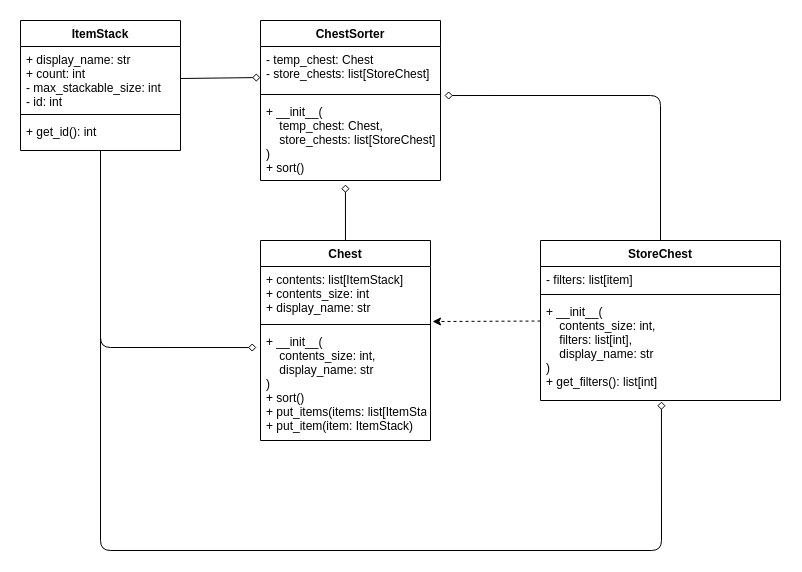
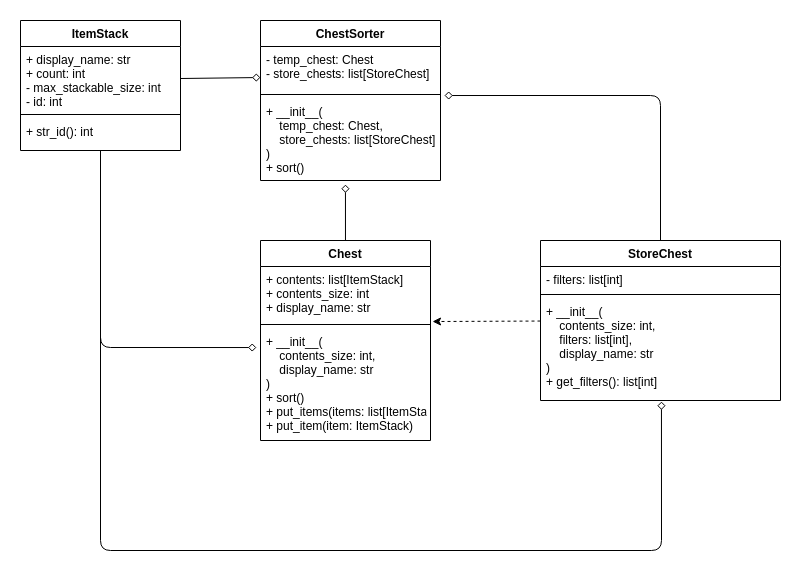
  <mxCell id="0" />
  <mxCell id="1" parent="0" />
  <mxCell id="2" style="edgeStyle=orthogonalEdgeStyle;html=1;endArrow=diamond;endFill=0;entryX=-0.024;entryY=0.17;entryDx=0;entryDy=0;entryPerimeter=0;" parent="1" source="5" target="19" edge="1"><mxGeometry relative="1" as="geometry"><mxPoint x="100" y="350" as="targetPoint" /><Array as="points"><mxPoint x="100" y="347" /></Array></mxGeometry></mxCell>
  <mxCell id="3" style="edgeStyle=orthogonalEdgeStyle;html=1;endArrow=diamond;endFill=0;entryX=0.504;entryY=1.01;entryDx=0;entryDy=0;entryPerimeter=0;" parent="1" source="5" target="14" edge="1"><mxGeometry relative="1" as="geometry"><mxPoint x="670" y="550" as="targetPoint" /><Array as="points"><mxPoint x="100" y="550" /><mxPoint x="661" y="550" /></Array></mxGeometry></mxCell>
  <mxCell id="4" style="edgeStyle=none;html=1;entryX=0;entryY=0.705;entryDx=0;entryDy=0;entryPerimeter=0;endArrow=diamond;endFill=0;exitX=1;exitY=0.5;exitDx=0;exitDy=0;" edge="1" parent="1" source="6" target="21"><mxGeometry relative="1" as="geometry" /></mxCell>
  <mxCell id="5" value="ItemStack" style="swimlane;fontStyle=1;align=center;verticalAlign=top;childLayout=stackLayout;horizontal=1;startSize=26;horizontalStack=0;resizeParent=1;resizeParentMax=0;resizeLast=0;collapsible=1;marginBottom=0;" parent="1" vertex="1"><mxGeometry x="20" y="20" width="160" height="130" as="geometry" /></mxCell>
  <mxCell id="6" value="+ display_name: str&#10;+ count: int&#10;- max_stackable_size: int&#10;- id: int" style="text;strokeColor=none;fillColor=none;align=left;verticalAlign=top;spacingLeft=4;spacingRight=4;overflow=hidden;rotatable=0;points=[[0,0.5],[1,0.5]];portConstraint=eastwest;" parent="5" vertex="1"><mxGeometry y="26" width="160" height="64" as="geometry" /></mxCell>
  <mxCell id="7" value="" style="line;strokeWidth=1;fillColor=none;align=left;verticalAlign=middle;spacingTop=-1;spacingLeft=3;spacingRight=3;rotatable=0;labelPosition=right;points=[];portConstraint=eastwest;" parent="5" vertex="1"><mxGeometry y="90" width="160" height="8" as="geometry" /></mxCell>
- <mxCell id="8" value="+ get_id(): int" style="text;strokeColor=none;fillColor=none;align=left;verticalAlign=top;spacingLeft=4;spacingRight=4;overflow=hidden;rotatable=0;points=[[0,0.5],[1,0.5]];portConstraint=eastwest;" parent="5" vertex="1"><mxGeometry y="98" width="160" height="32" as="geometry" /></mxCell>
+ <mxCell id="8" value="+ str_id(): int" style="text;strokeColor=none;fillColor=none;align=left;verticalAlign=top;spacingLeft=4;spacingRight=4;overflow=hidden;rotatable=0;points=[[0,0.5],[1,0.5]];portConstraint=eastwest;" parent="5" vertex="1"><mxGeometry y="98" width="160" height="32" as="geometry" /></mxCell>
  <mxCell id="9" style="html=1;entryX=1.012;entryY=1.019;entryDx=0;entryDy=0;entryPerimeter=0;endArrow=classic;endFill=1;dashed=1;" parent="1" source="11" target="17" edge="1"><mxGeometry relative="1" as="geometry" /></mxCell>
  <mxCell id="10" style="edgeStyle=orthogonalEdgeStyle;html=1;endArrow=diamond;endFill=0;entryX=1.022;entryY=1.114;entryDx=0;entryDy=0;entryPerimeter=0;" parent="1" source="11" target="21" edge="1"><mxGeometry relative="1" as="geometry"><mxPoint x="660" y="70" as="targetPoint" /></mxGeometry></mxCell>
  <mxCell id="11" value="StoreChest" style="swimlane;fontStyle=1;align=center;verticalAlign=top;childLayout=stackLayout;horizontal=1;startSize=26;horizontalStack=0;resizeParent=1;resizeParentMax=0;resizeLast=0;collapsible=1;marginBottom=0;" parent="1" vertex="1"><mxGeometry x="540" y="240" width="240" height="160" as="geometry" /></mxCell>
- <mxCell id="12" value="- filters: list[item]" style="text;strokeColor=none;fillColor=none;align=left;verticalAlign=top;spacingLeft=4;spacingRight=4;overflow=hidden;rotatable=0;points=[[0,0.5],[1,0.5]];portConstraint=eastwest;" parent="11" vertex="1"><mxGeometry y="26" width="240" height="24" as="geometry" /></mxCell>
+ <mxCell id="12" value="- filters: list[int]" style="text;strokeColor=none;fillColor=none;align=left;verticalAlign=top;spacingLeft=4;spacingRight=4;overflow=hidden;rotatable=0;points=[[0,0.5],[1,0.5]];portConstraint=eastwest;" parent="11" vertex="1"><mxGeometry y="26" width="240" height="24" as="geometry" /></mxCell>
  <mxCell id="13" value="" style="line;strokeWidth=1;fillColor=none;align=left;verticalAlign=middle;spacingTop=-1;spacingLeft=3;spacingRight=3;rotatable=0;labelPosition=right;points=[];portConstraint=eastwest;" parent="11" vertex="1"><mxGeometry y="50" width="240" height="8" as="geometry" /></mxCell>
  <mxCell id="14" value="+ __init__(&#10;    contents_size: int,&#10;    filters: list[int],&#10;    display_name: str&#10;)&#10;+ get_filters(): list[int]" style="text;strokeColor=none;fillColor=none;align=left;verticalAlign=top;spacingLeft=4;spacingRight=4;overflow=hidden;rotatable=0;points=[[0,0.5],[1,0.5]];portConstraint=eastwest;" parent="11" vertex="1"><mxGeometry y="58" width="240" height="102" as="geometry" /></mxCell>
  <mxCell id="15" style="edgeStyle=none;html=1;entryX=0.472;entryY=1.049;entryDx=0;entryDy=0;entryPerimeter=0;endArrow=diamond;endFill=0;" parent="1" source="16" target="23" edge="1"><mxGeometry relative="1" as="geometry" /></mxCell>
  <mxCell id="16" value="Chest" style="swimlane;fontStyle=1;align=center;verticalAlign=top;childLayout=stackLayout;horizontal=1;startSize=26;horizontalStack=0;resizeParent=1;resizeParentMax=0;resizeLast=0;collapsible=1;marginBottom=0;" parent="1" vertex="1"><mxGeometry x="260" y="240" width="170" height="200" as="geometry" /></mxCell>
  <mxCell id="17" value="+ contents: list[ItemStack]&#10;+ contents_size: int&#10;+ display_name: str" style="text;strokeColor=none;fillColor=none;align=left;verticalAlign=top;spacingLeft=4;spacingRight=4;overflow=hidden;rotatable=0;points=[[0,0.5],[1,0.5]];portConstraint=eastwest;" parent="16" vertex="1"><mxGeometry y="26" width="170" height="54" as="geometry" /></mxCell>
  <mxCell id="18" value="" style="line;strokeWidth=1;fillColor=none;align=left;verticalAlign=middle;spacingTop=-1;spacingLeft=3;spacingRight=3;rotatable=0;labelPosition=right;points=[];portConstraint=eastwest;" parent="16" vertex="1"><mxGeometry y="80" width="170" height="8" as="geometry" /></mxCell>
  <mxCell id="19" value="+ __init__(&#10;    contents_size: int,&#10;    display_name: str&#10;)&#10;+ sort()&#10;+ put_items(items: list[ItemStack])&#10;+ put_item(item: ItemStack)" style="text;strokeColor=none;fillColor=none;align=left;verticalAlign=top;spacingLeft=4;spacingRight=4;overflow=hidden;rotatable=0;points=[[0,0.5],[1,0.5]];portConstraint=eastwest;" parent="16" vertex="1"><mxGeometry y="88" width="170" height="112" as="geometry" /></mxCell>
  <mxCell id="20" value="ChestSorter" style="swimlane;fontStyle=1;align=center;verticalAlign=top;childLayout=stackLayout;horizontal=1;startSize=26;horizontalStack=0;resizeParent=1;resizeParentMax=0;resizeLast=0;collapsible=1;marginBottom=0;" parent="1" vertex="1"><mxGeometry x="260" y="20" width="180" height="160" as="geometry" /></mxCell>
  <mxCell id="21" value="- temp_chest: Chest&#10;- store_chests: list[StoreChest]" style="text;strokeColor=none;fillColor=none;align=left;verticalAlign=top;spacingLeft=4;spacingRight=4;overflow=hidden;rotatable=0;points=[[0,0.5],[1,0.5]];portConstraint=eastwest;" parent="20" vertex="1"><mxGeometry y="26" width="180" height="44" as="geometry" /></mxCell>
  <mxCell id="22" value="" style="line;strokeWidth=1;fillColor=none;align=left;verticalAlign=middle;spacingTop=-1;spacingLeft=3;spacingRight=3;rotatable=0;labelPosition=right;points=[];portConstraint=eastwest;" parent="20" vertex="1"><mxGeometry y="70" width="180" height="8" as="geometry" /></mxCell>
  <mxCell id="23" value="+ __init__(&#10;    temp_chest: Chest,&#10;    store_chests: list[StoreChest]&#10;)&#10;+ sort()" style="text;strokeColor=none;fillColor=none;align=left;verticalAlign=top;spacingLeft=4;spacingRight=4;overflow=hidden;rotatable=0;points=[[0,0.5],[1,0.5]];portConstraint=eastwest;" parent="20" vertex="1"><mxGeometry y="78" width="180" height="82" as="geometry" /></mxCell>
